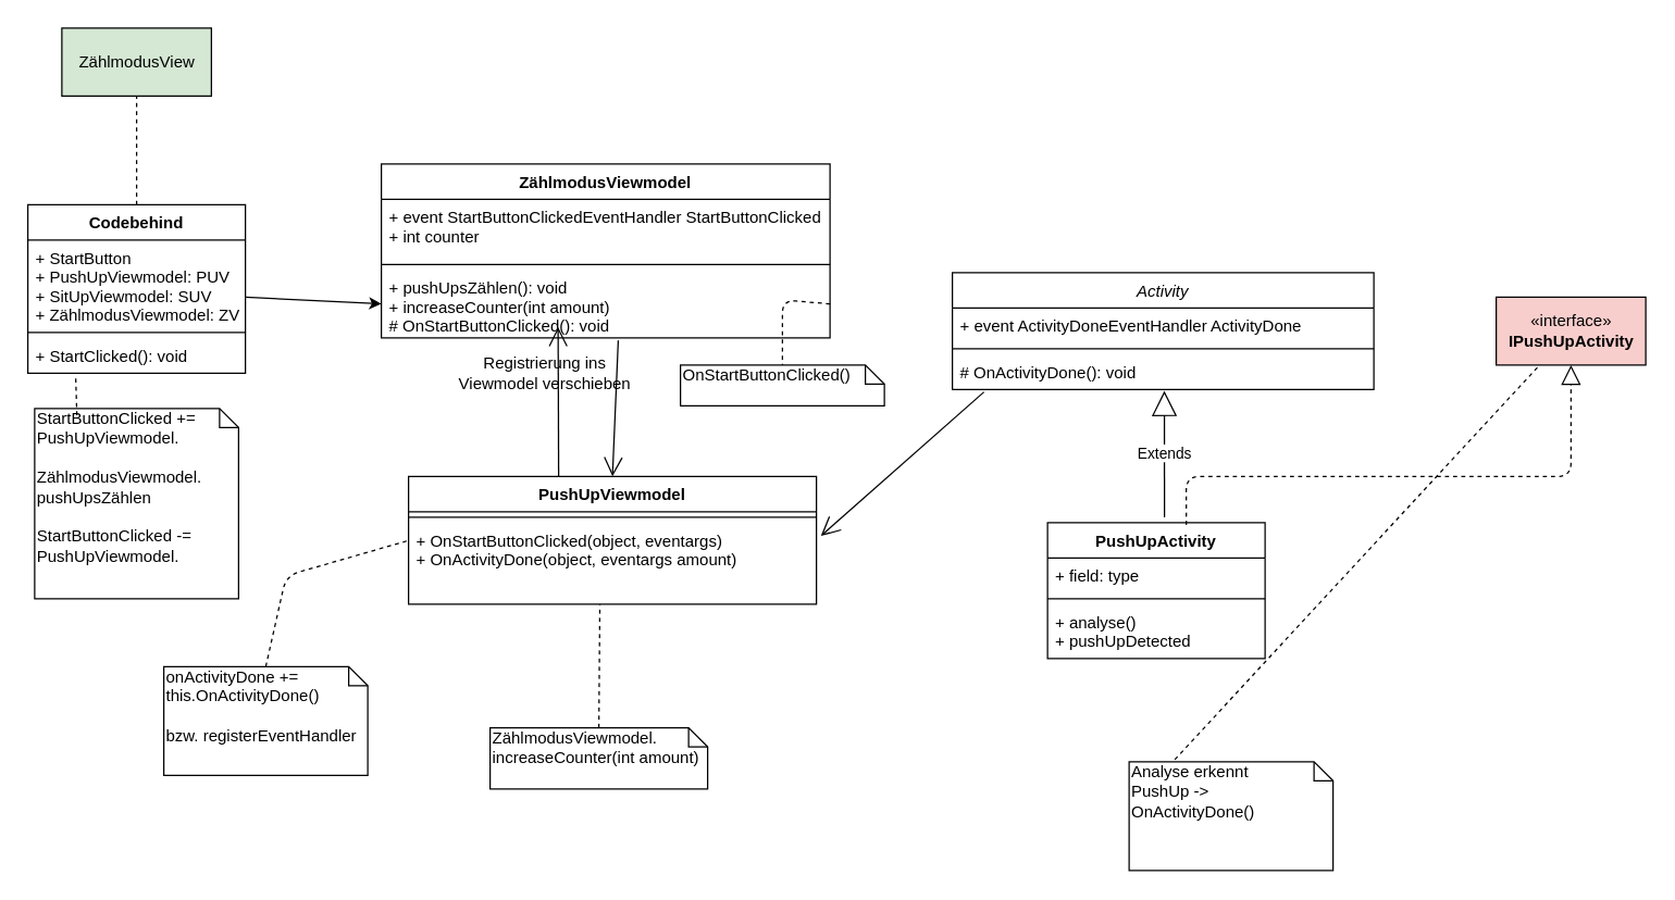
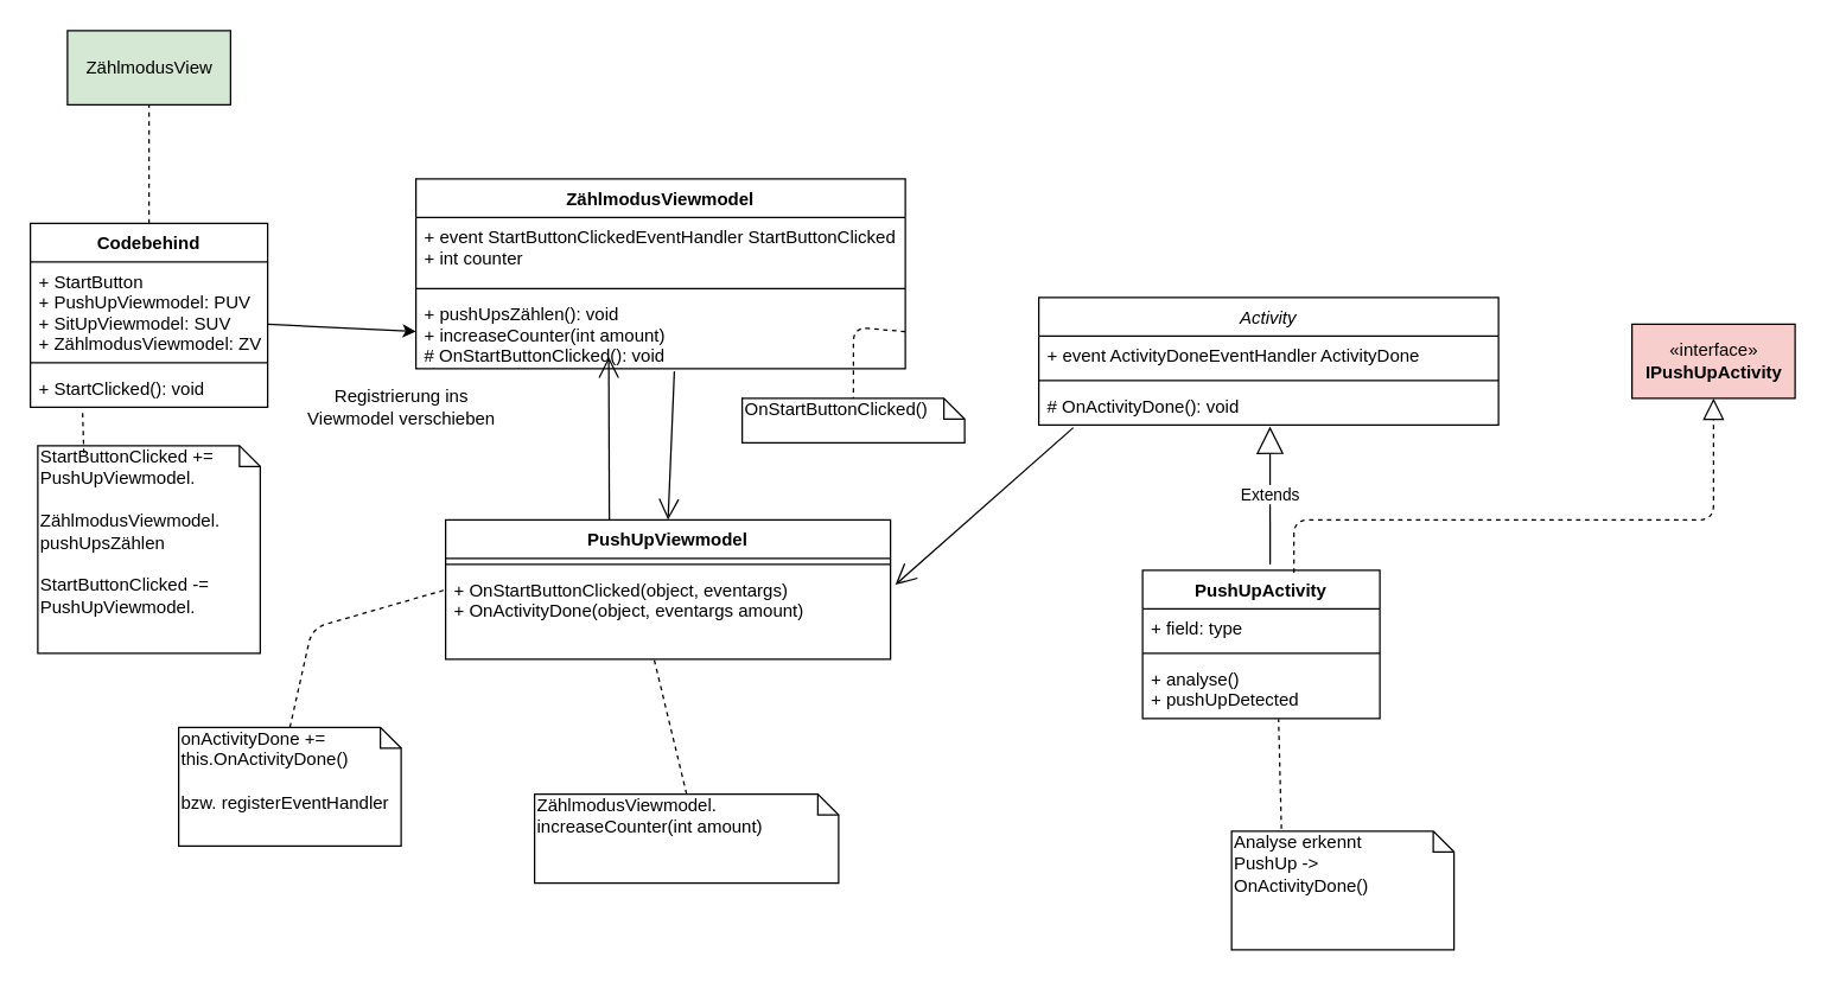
  <mxCell id="0" />
  <mxCell id="1" parent="0" />
  <mxCell id="2" value="ZählmodusViewmodel&#10;" style="swimlane;fontStyle=1;align=center;verticalAlign=top;childLayout=stackLayout;horizontal=1;startSize=26;horizontalStack=0;resizeParent=1;resizeParentMax=0;resizeLast=0;collapsible=1;marginBottom=0;" vertex="1" parent="1"><mxGeometry x="280" y="120" width="330" height="128" as="geometry" /></mxCell>
  <mxCell id="3" value="+ event StartButtonClickedEventHandler StartButtonClicked&#10;+ int counter" style="text;strokeColor=none;fillColor=none;align=left;verticalAlign=top;spacingLeft=4;spacingRight=4;overflow=hidden;rotatable=0;points=[[0,0.5],[1,0.5]];portConstraint=eastwest;" vertex="1" parent="2"><mxGeometry y="26" width="330" height="44" as="geometry" /></mxCell>
  <mxCell id="4" value="" style="line;strokeWidth=1;fillColor=none;align=left;verticalAlign=middle;spacingTop=-1;spacingLeft=3;spacingRight=3;rotatable=0;labelPosition=right;points=[];portConstraint=eastwest;" vertex="1" parent="2"><mxGeometry y="70" width="330" height="8" as="geometry" /></mxCell>
  <mxCell id="5" value="+ pushUpsZählen(): void&#10;+ increaseCounter(int amount)&#10;# OnStartButtonClicked(): void" style="text;align=left;verticalAlign=top;spacingLeft=4;spacingRight=4;overflow=hidden;rotatable=0;points=[[0,0.5],[1,0.5]];portConstraint=eastwest;" vertex="1" parent="2"><mxGeometry y="78" width="330" height="50" as="geometry" /></mxCell>
  <mxCell id="6" value="ZählmodusView" style="html=1;fillColor=#d5e8d4;" vertex="1" parent="1"><mxGeometry x="45" y="20" width="110" height="50" as="geometry" /></mxCell>
  <mxCell id="7" value="Codebehind&#10;" style="swimlane;fontStyle=1;align=center;verticalAlign=top;childLayout=stackLayout;horizontal=1;startSize=26;horizontalStack=0;resizeParent=1;resizeParentMax=0;resizeLast=0;collapsible=1;marginBottom=0;" vertex="1" parent="1"><mxGeometry x="20" y="150" width="160" height="124" as="geometry" /></mxCell>
  <mxCell id="8" value="+ StartButton&#10;+ PushUpViewmodel: PUV&#10;+ SitUpViewmodel: SUV&#10;+ ZählmodusViewmodel: ZV" style="text;strokeColor=none;fillColor=none;align=left;verticalAlign=top;spacingLeft=4;spacingRight=4;overflow=hidden;rotatable=0;points=[[0,0.5],[1,0.5]];portConstraint=eastwest;" vertex="1" parent="7"><mxGeometry y="26" width="160" height="64" as="geometry" /></mxCell>
  <mxCell id="9" value="" style="line;strokeWidth=1;fillColor=none;align=left;verticalAlign=middle;spacingTop=-1;spacingLeft=3;spacingRight=3;rotatable=0;labelPosition=right;points=[];portConstraint=eastwest;" vertex="1" parent="7"><mxGeometry y="90" width="160" height="8" as="geometry" /></mxCell>
  <mxCell id="10" value="+ StartClicked(): void" style="text;strokeColor=none;fillColor=none;align=left;verticalAlign=top;spacingLeft=4;spacingRight=4;overflow=hidden;rotatable=0;points=[[0,0.5],[1,0.5]];portConstraint=eastwest;" vertex="1" parent="7"><mxGeometry y="98" width="160" height="26" as="geometry" /></mxCell>
  <mxCell id="11" value="StartButtonClicked +=&lt;br&gt;PushUpViewmodel.&lt;br&gt;&lt;br&gt;ZählmodusViewmodel.&lt;br&gt;pushUpsZählen&lt;br&gt;&lt;br&gt;StartButtonClicked -=&lt;br&gt;PushUpViewmodel." style="shape=note;whiteSpace=wrap;html=1;size=14;verticalAlign=top;align=left;spacingTop=-6;" vertex="1" parent="1"><mxGeometry x="25" y="300" width="150" height="140" as="geometry" /></mxCell>
  <mxCell id="12" value="" style="endArrow=none;dashed=1;html=1;exitX=0.5;exitY=0;exitDx=0;exitDy=0;entryX=0.5;entryY=1;entryDx=0;entryDy=0;" edge="1" parent="1" source="7" target="6"><mxGeometry width="50" height="50" relative="1" as="geometry"><mxPoint x="45" y="120" as="sourcePoint" /><mxPoint x="95" y="70" as="targetPoint" /></mxGeometry></mxCell>
  <mxCell id="13" value="" style="endArrow=none;dashed=1;html=1;entryX=0.22;entryY=1.115;entryDx=0;entryDy=0;entryPerimeter=0;exitX=0.207;exitY=0.035;exitDx=0;exitDy=0;exitPerimeter=0;" edge="1" parent="1" source="11" target="10"><mxGeometry width="50" height="50" relative="1" as="geometry"><mxPoint x="0" y="280" as="sourcePoint" /><mxPoint x="50" y="230" as="targetPoint" /></mxGeometry></mxCell>
  <mxCell id="14" value="" style="endArrow=classic;html=1;entryX=0;entryY=0.5;entryDx=0;entryDy=0;" edge="1" parent="1" target="5"><mxGeometry width="50" height="50" relative="1" as="geometry"><mxPoint x="180" y="218" as="sourcePoint" /><mxPoint x="230" y="168" as="targetPoint" /></mxGeometry></mxCell>
  <mxCell id="15" value="PushUpViewmodel" style="swimlane;fontStyle=1;align=center;verticalAlign=top;childLayout=stackLayout;horizontal=1;startSize=26;horizontalStack=0;resizeParent=1;resizeParentMax=0;resizeLast=0;collapsible=1;marginBottom=0;" vertex="1" parent="1"><mxGeometry x="300" y="350" width="300" height="94" as="geometry" /></mxCell>
  <mxCell id="16" value="" style="line;strokeWidth=1;fillColor=none;align=left;verticalAlign=middle;spacingTop=-1;spacingLeft=3;spacingRight=3;rotatable=0;labelPosition=right;points=[];portConstraint=eastwest;" vertex="1" parent="15"><mxGeometry y="26" width="300" height="8" as="geometry" /></mxCell>
  <mxCell id="17" value="+ OnStartButtonClicked(object, eventargs)&#10;+ OnActivityDone(object, eventargs amount)" style="text;strokeColor=none;fillColor=none;align=left;verticalAlign=top;spacingLeft=4;spacingRight=4;overflow=hidden;rotatable=0;points=[[0,0.5],[1,0.5]];portConstraint=eastwest;" vertex="1" parent="15"><mxGeometry y="34" width="300" height="60" as="geometry" /></mxCell>
  <mxCell id="18" value="" style="endArrow=open;endFill=1;endSize=12;html=1;entryX=0.5;entryY=0;entryDx=0;entryDy=0;exitX=0.528;exitY=1.036;exitDx=0;exitDy=0;exitPerimeter=0;" edge="1" parent="1" source="5" target="15"><mxGeometry width="160" relative="1" as="geometry"><mxPoint x="310" y="280" as="sourcePoint" /><mxPoint x="470" y="280" as="targetPoint" /></mxGeometry></mxCell>
  <mxCell id="19" value="onActivityDone +=&lt;br&gt;this.OnActivityDone()&lt;br&gt;&lt;br&gt;bzw. registerEventHandler" style="shape=note;whiteSpace=wrap;html=1;size=14;verticalAlign=top;align=left;spacingTop=-6;" vertex="1" parent="1"><mxGeometry x="120" y="490" width="150" height="80" as="geometry" /></mxCell>
  <mxCell id="20" value="" style="endArrow=none;dashed=1;html=1;entryX=0.001;entryY=0.217;entryDx=0;entryDy=0;entryPerimeter=0;exitX=0.5;exitY=0;exitDx=0;exitDy=0;exitPerimeter=0;" edge="1" parent="1" source="19" target="17"><mxGeometry width="50" height="50" relative="1" as="geometry"><mxPoint x="210" y="510" as="sourcePoint" /><mxPoint x="255" y="410" as="targetPoint" /><Array as="points"><mxPoint x="210" y="423" /></Array></mxGeometry></mxCell>
  <mxCell id="21" value="Activity" style="swimlane;fontStyle=2;align=center;verticalAlign=top;childLayout=stackLayout;horizontal=1;startSize=26;horizontalStack=0;resizeParent=1;resizeParentMax=0;resizeLast=0;collapsible=1;marginBottom=0;" vertex="1" parent="1"><mxGeometry x="700" y="200" width="310" height="86" as="geometry" /></mxCell>
  <mxCell id="22" value="+ event ActivityDoneEventHandler ActivityDone" style="text;strokeColor=none;fillColor=none;align=left;verticalAlign=top;spacingLeft=4;spacingRight=4;overflow=hidden;rotatable=0;points=[[0,0.5],[1,0.5]];portConstraint=eastwest;" vertex="1" parent="21"><mxGeometry y="26" width="310" height="26" as="geometry" /></mxCell>
  <mxCell id="23" value="" style="line;strokeWidth=1;fillColor=none;align=left;verticalAlign=middle;spacingTop=-1;spacingLeft=3;spacingRight=3;rotatable=0;labelPosition=right;points=[];portConstraint=eastwest;" vertex="1" parent="21"><mxGeometry y="52" width="310" height="8" as="geometry" /></mxCell>
  <mxCell id="24" value="# OnActivityDone(): void" style="text;strokeColor=none;fillColor=none;align=left;verticalAlign=top;spacingLeft=4;spacingRight=4;overflow=hidden;rotatable=0;points=[[0,0.5],[1,0.5]];portConstraint=eastwest;" vertex="1" parent="21"><mxGeometry y="60" width="310" height="26" as="geometry" /></mxCell>
  <mxCell id="25" value="PushUpActivity" style="swimlane;fontStyle=1;align=center;verticalAlign=top;childLayout=stackLayout;horizontal=1;startSize=26;horizontalStack=0;resizeParent=1;resizeParentMax=0;resizeLast=0;collapsible=1;marginBottom=0;" vertex="1" parent="1"><mxGeometry x="770" y="384" width="160" height="100" as="geometry" /></mxCell>
  <mxCell id="26" value="+ field: type" style="text;strokeColor=none;fillColor=none;align=left;verticalAlign=top;spacingLeft=4;spacingRight=4;overflow=hidden;rotatable=0;points=[[0,0.5],[1,0.5]];portConstraint=eastwest;" vertex="1" parent="25"><mxGeometry y="26" width="160" height="26" as="geometry" /></mxCell>
  <mxCell id="27" value="" style="line;strokeWidth=1;fillColor=none;align=left;verticalAlign=middle;spacingTop=-1;spacingLeft=3;spacingRight=3;rotatable=0;labelPosition=right;points=[];portConstraint=eastwest;" vertex="1" parent="25"><mxGeometry y="52" width="160" height="8" as="geometry" /></mxCell>
  <mxCell id="28" value="+ analyse()&#10;+ pushUpDetected" style="text;strokeColor=none;fillColor=none;align=left;verticalAlign=top;spacingLeft=4;spacingRight=4;overflow=hidden;rotatable=0;points=[[0,0.5],[1,0.5]];portConstraint=eastwest;" vertex="1" parent="25"><mxGeometry y="60" width="160" height="40" as="geometry" /></mxCell>
  <mxCell id="29" value="«interface»&lt;br&gt;&lt;b&gt;IPushUpActivity&lt;/b&gt;" style="html=1;fillColor=#f8cecc;" vertex="1" parent="1"><mxGeometry x="1100" y="218" width="110" height="50" as="geometry" /></mxCell>
  <mxCell id="30" value="Extends" style="endArrow=block;endSize=16;endFill=0;html=1;entryX=0.503;entryY=1.038;entryDx=0;entryDy=0;entryPerimeter=0;" edge="1" parent="1" target="24"><mxGeometry width="160" relative="1" as="geometry"><mxPoint x="856" y="380" as="sourcePoint" /><mxPoint x="890" y="330" as="targetPoint" /></mxGeometry></mxCell>
  <mxCell id="31" value="" style="endArrow=block;dashed=1;endFill=0;endSize=12;html=1;exitX=0.638;exitY=0.016;exitDx=0;exitDy=0;exitPerimeter=0;entryX=0.5;entryY=1;entryDx=0;entryDy=0;" edge="1" parent="1" source="25" target="29"><mxGeometry width="160" relative="1" as="geometry"><mxPoint x="880" y="349.5" as="sourcePoint" /><mxPoint x="1140" y="350" as="targetPoint" /><Array as="points"><mxPoint x="872" y="350" /><mxPoint x="1155" y="350" /></Array></mxGeometry></mxCell>
  <mxCell id="32" value="Analyse erkennt&lt;br&gt;PushUp -&amp;gt;&lt;br&gt;OnActivityDone()" style="shape=note;whiteSpace=wrap;html=1;size=14;verticalAlign=top;align=left;spacingTop=-6;" vertex="1" parent="1"><mxGeometry x="830" y="560" width="150" height="80" as="geometry" /></mxCell>
- <mxCell id="33" value="" style="endArrow=none;dashed=1;html=1;exitX=0.224;exitY=-0.02;exitDx=0;exitDy=0;exitPerimeter=0;" edge="1" parent="1" source="32" target="29"><mxGeometry width="50" height="50" relative="1" as="geometry"><mxPoint x="810" y="540" as="sourcePoint" /><mxPoint x="860" y="490" as="targetPoint" /></mxGeometry></mxCell>
+ <mxCell id="33" value="" style="endArrow=none;dashed=1;html=1;entryX=0.573;entryY=1.008;entryDx=0;entryDy=0;entryPerimeter=0;exitX=0.224;exitY=-0.02;exitDx=0;exitDy=0;exitPerimeter=0;" edge="1" parent="1" source="32" target="28"><mxGeometry width="50" height="50" relative="1" as="geometry"><mxPoint x="810" y="540" as="sourcePoint" /><mxPoint x="860" y="490" as="targetPoint" /></mxGeometry></mxCell>
  <mxCell id="34" value="" style="endArrow=open;endFill=1;endSize=12;html=1;exitX=0.075;exitY=1.069;exitDx=0;exitDy=0;exitPerimeter=0;entryX=1.011;entryY=0.163;entryDx=0;entryDy=0;entryPerimeter=0;" edge="1" parent="1" source="24" target="17"><mxGeometry width="160" relative="1" as="geometry"><mxPoint x="620" y="510" as="sourcePoint" /><mxPoint x="780" y="510" as="targetPoint" /></mxGeometry></mxCell>
  <mxCell id="35" value="" style="endArrow=open;endFill=1;endSize=12;html=1;exitX=0.368;exitY=0;exitDx=0;exitDy=0;exitPerimeter=0;" edge="1" parent="1" source="15"><mxGeometry width="160" relative="1" as="geometry"><mxPoint x="410" y="340" as="sourcePoint" /><mxPoint x="410" y="240" as="targetPoint" /></mxGeometry></mxCell>
- <mxCell id="36" value="ZählmodusViewmodel.&lt;br&gt;increaseCounter(int amount)" style="shape=note;whiteSpace=wrap;html=1;size=14;verticalAlign=top;align=left;spacingTop=-6;" vertex="1" parent="1"><mxGeometry x="360" y="535" width="160" height="45" as="geometry" /></mxCell>
+ <mxCell id="36" value="ZählmodusViewmodel.&lt;br&gt;increaseCounter(int amount)" style="shape=note;whiteSpace=wrap;html=1;size=14;verticalAlign=top;align=left;spacingTop=-6;" vertex="1" parent="1"><mxGeometry x="360" y="535" width="205" height="60" as="geometry" /></mxCell>
  <mxCell id="37" value="" style="endArrow=none;dashed=1;html=1;exitX=0.5;exitY=0;exitDx=0;exitDy=0;exitPerimeter=0;entryX=0.469;entryY=1.007;entryDx=0;entryDy=0;entryPerimeter=0;" edge="1" parent="1" source="36" target="17"><mxGeometry width="50" height="50" relative="1" as="geometry"><mxPoint x="360" y="540" as="sourcePoint" /><mxPoint x="410" y="490" as="targetPoint" /></mxGeometry></mxCell>
  <mxCell id="38" value="" style="endArrow=none;dashed=1;html=1;exitX=1;exitY=0.5;exitDx=0;exitDy=0;" edge="1" parent="1" source="5" target="39"><mxGeometry width="50" height="50" relative="1" as="geometry"><mxPoint x="515" y="251" as="sourcePoint" /><mxPoint x="70" y="660" as="targetPoint" /><Array as="points"><mxPoint x="575" y="220" /></Array></mxGeometry></mxCell>
  <mxCell id="39" value="OnStartButtonClicked()" style="shape=note;whiteSpace=wrap;html=1;size=14;verticalAlign=top;align=left;spacingTop=-6;" vertex="1" parent="1"><mxGeometry x="500" y="268" width="150" height="30" as="geometry" /></mxCell>
- <mxCell id="40" value="Registrierung ins&lt;br&gt;Viewmodel verschieben" style="text;html=1;align=center;verticalAlign=middle;resizable=0;points=[];;autosize=1;" vertex="1" parent="1"><mxGeometry x="330" y="259" width="140" height="30" as="geometry" /></mxCell>
+ <mxCell id="40" value="Registrierung ins&lt;br&gt;Viewmodel verschieben" style="text;html=1;align=center;verticalAlign=middle;resizable=0;points=[];;autosize=1;" vertex="1" parent="1"><mxGeometry x="200" y="259" width="140" height="30" as="geometry" /></mxCell>
